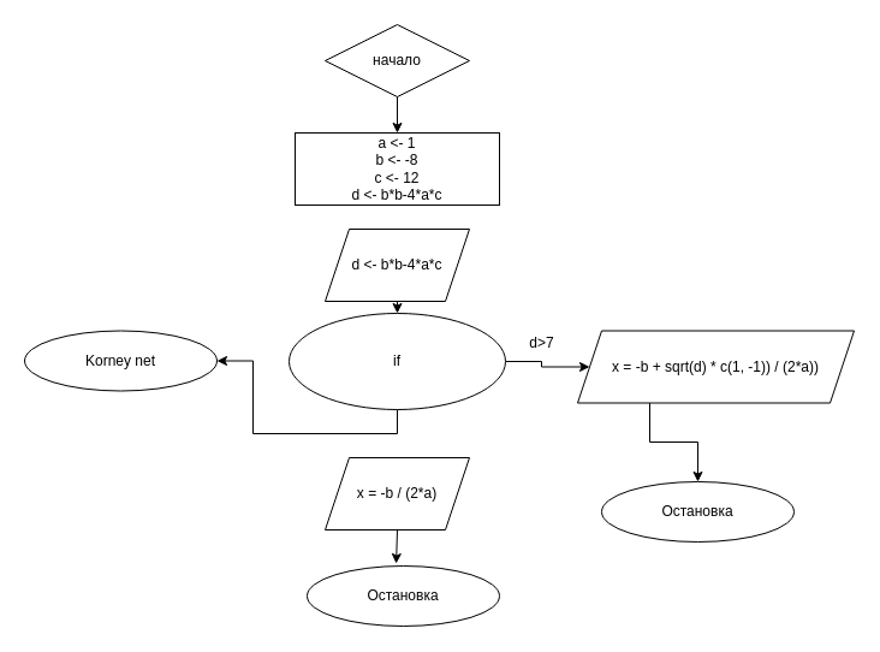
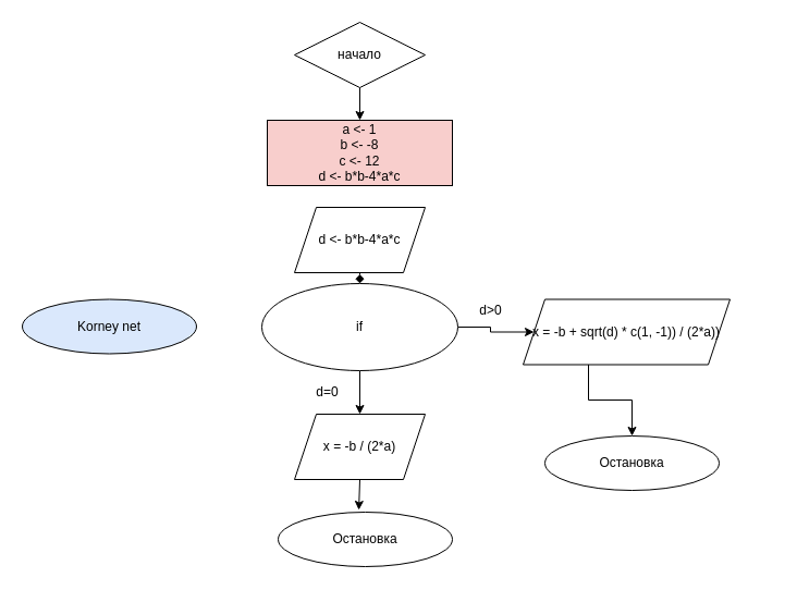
  <mxCell id="0" />
  <mxCell id="1" parent="0" />
  <mxCell id="2" style="edgeStyle=orthogonalEdgeStyle;rounded=0;orthogonalLoop=1;jettySize=auto;html=1;exitX=0.5;exitY=1;exitDx=0;exitDy=0;entryX=0.5;entryY=0;entryDx=0;entryDy=0;" parent="1" source="3" edge="1"><mxGeometry relative="1" as="geometry"><mxPoint x="330" y="110" as="targetPoint" /></mxGeometry></mxCell>
  <mxCell id="3" value="начало" style="rhombus;whiteSpace=wrap;html=1;" parent="1" vertex="1"><mxGeometry x="270" y="20" width="120" height="60" as="geometry" /></mxCell>
  <mxCell id="4" style="edgeStyle=orthogonalEdgeStyle;rounded=0;orthogonalLoop=1;jettySize=auto;html=1;exitX=1;exitY=0.5;exitDx=0;exitDy=0;entryX=0;entryY=0.5;entryDx=0;entryDy=0;" parent="1" source="6" target="10" edge="1"><mxGeometry relative="1" as="geometry" /></mxCell>
- <mxCell id="5" style="edgeStyle=orthogonalEdgeStyle;rounded=0;orthogonalLoop=1;jettySize=auto;html=1;exitX=0.5;exitY=1;exitDx=0;exitDy=0;" parent="1" source="6" target="16" edge="1"><mxGeometry relative="1" as="geometry" /></mxCell>
+ <mxCell id="5" style="edgeStyle=orthogonalEdgeStyle;rounded=0;orthogonalLoop=1;jettySize=auto;html=1;exitX=0.5;exitY=1;exitDx=0;exitDy=0;entryX=0.5;entryY=0;entryDx=0;entryDy=0;" parent="1" source="6" target="15" edge="1"><mxGeometry relative="1" as="geometry" /></mxCell>
  <mxCell id="6" value="if" style="ellipse;whiteSpace=wrap;html=1;" parent="1" vertex="1"><mxGeometry x="240" y="260" width="180" height="80" as="geometry" /></mxCell>
  <mxCell id="7" value="&lt;span style=&quot;color: rgba(0 , 0 , 0 , 0) ; font-family: monospace ; font-size: 0px&quot;&gt;%3CmxGraphModel%3E%3Croot%3E%3CmxCell%20id%3D%220%22%2F%3E%3CmxCell%20id%3D%221%22%20parent%3D%220%22%2F%3E%3CmxCell%20id%3D%222%22%20value%3D%22d%3D0%22%20style%3D%22text%3Bhtml%3D1%3Balign%3Dcenter%3BverticalAlign%3Dmiddle%3Bresizable%3D0%3Bpoints%3D%5B%5D%3Bautosize%3D1%3B%22%20vertex%3D%221%22%20parent%3D%221%22%3E%3CmxGeometry%20x%3D%22370%22%20y%3D%22650%22%20width%3D%2240%22%20height%3D%2220%22%20as%3D%22geometry%22%2F%3E%3C%2FmxCell%3E%3C%2Froot%3E%3C%2FmxGraphModel%3E&lt;/span&gt;" style="text;html=1;align=center;verticalAlign=middle;resizable=0;points=[];autosize=1;" parent="1" vertex="1"><mxGeometry x="440" y="280" width="20" height="20" as="geometry" /></mxCell>
- <mxCell id="8" value="&lt;div&gt;&lt;font face=&quot;helvetica&quot;&gt;a &amp;lt;- 1&lt;/font&gt;&lt;/div&gt;&lt;div&gt;&lt;font face=&quot;helvetica&quot;&gt;b &amp;lt;- -8&lt;/font&gt;&lt;/div&gt;&lt;div&gt;&lt;font face=&quot;helvetica&quot;&gt;c &amp;lt;- 12&lt;/font&gt;&lt;/div&gt;&lt;div&gt;&lt;font face=&quot;helvetica&quot;&gt;d &amp;lt;- b*b-4*a*c&lt;/font&gt;&lt;/div&gt;" style="rounded=0;whiteSpace=wrap;html=1;" parent="1" vertex="1"><mxGeometry x="245" y="110" width="170" height="60" as="geometry" /></mxCell>
+ <mxCell id="8" value="&lt;div&gt;&lt;font face=&quot;helvetica&quot;&gt;a &amp;lt;- 1&lt;/font&gt;&lt;/div&gt;&lt;div&gt;&lt;font face=&quot;helvetica&quot;&gt;b &amp;lt;- -8&lt;/font&gt;&lt;/div&gt;&lt;div&gt;&lt;font face=&quot;helvetica&quot;&gt;c &amp;lt;- 12&lt;/font&gt;&lt;/div&gt;&lt;div&gt;&lt;font face=&quot;helvetica&quot;&gt;d &amp;lt;- b*b-4*a*c&lt;/font&gt;&lt;/div&gt;" style="rounded=0;whiteSpace=wrap;html=1;fillColor=#f8cecc;" parent="1" vertex="1"><mxGeometry x="245" y="110" width="170" height="60" as="geometry" /></mxCell>
  <mxCell id="9" style="edgeStyle=orthogonalEdgeStyle;rounded=0;orthogonalLoop=1;jettySize=auto;html=1;entryX=0.5;entryY=0;entryDx=0;entryDy=0;" parent="1" source="10" target="11" edge="1"><mxGeometry relative="1" as="geometry"><Array as="points"><mxPoint x="540" y="367" /><mxPoint x="580" y="367" /></Array></mxGeometry></mxCell>
- <mxCell id="10" value="x = -b + sqrt(d) * c(1, -1)) / (2*a))" style="shape=parallelogram;perimeter=parallelogramPerimeter;whiteSpace=wrap;html=1;fixedSize=1;" parent="1" vertex="1"><mxGeometry x="480" y="274.5" width="230" height="60" as="geometry" /></mxCell>
+ <mxCell id="10" value="x = -b + sqrt(d) * c(1, -1)) / (2*a))" style="shape=parallelogram;perimeter=parallelogramPerimeter;whiteSpace=wrap;html=1;fixedSize=1;" parent="1" vertex="1"><mxGeometry x="480" y="274.5" width="190" height="60" as="geometry" /></mxCell>
  <mxCell id="11" value="&lt;span&gt;Остановка&lt;/span&gt;" style="ellipse;whiteSpace=wrap;html=1;" parent="1" vertex="1"><mxGeometry x="500" y="400" width="160" height="50" as="geometry" /></mxCell>
- <mxCell id="12" style="edgeStyle=orthogonalEdgeStyle;rounded=0;orthogonalLoop=1;jettySize=auto;html=1;exitX=0.5;exitY=1;exitDx=0;exitDy=0;entryX=0.5;entryY=0;entryDx=0;entryDy=0;" parent="1" source="13" target="6" edge="1"><mxGeometry relative="1" as="geometry" /></mxCell>
+ <mxCell id="12" style="edgeStyle=orthogonalEdgeStyle;rounded=0;orthogonalLoop=1;jettySize=auto;html=1;exitX=0.5;exitY=1;exitDx=0;exitDy=0;entryX=0.5;entryY=0;entryDx=0;entryDy=0;endArrow=diamond;" parent="1" source="13" target="6" edge="1"><mxGeometry relative="1" as="geometry" /></mxCell>
  <mxCell id="13" value="&lt;div&gt;&lt;span&gt;d &amp;lt;- b*b-4*a*c&lt;/span&gt;&lt;br&gt;&lt;/div&gt;" style="shape=parallelogram;perimeter=parallelogramPerimeter;whiteSpace=wrap;html=1;fixedSize=1;" parent="1" vertex="1"><mxGeometry x="270" y="190" width="120" height="60" as="geometry" /></mxCell>
  <mxCell id="14" style="edgeStyle=orthogonalEdgeStyle;rounded=0;orthogonalLoop=1;jettySize=auto;html=1;exitX=0.5;exitY=1;exitDx=0;exitDy=0;entryX=0.463;entryY=-0.04;entryDx=0;entryDy=0;entryPerimeter=0;" parent="1" source="15" target="18" edge="1"><mxGeometry relative="1" as="geometry" /></mxCell>
  <mxCell id="15" value="x =&amp;nbsp;-b / (2*a)" style="shape=parallelogram;perimeter=parallelogramPerimeter;whiteSpace=wrap;html=1;fixedSize=1;" parent="1" vertex="1"><mxGeometry x="270" y="380" width="120" height="60" as="geometry" /></mxCell>
- <mxCell id="16" value="Korney net" style="ellipse;whiteSpace=wrap;html=1;" parent="1" vertex="1"><mxGeometry x="20" y="274.5" width="160" height="50" as="geometry" /></mxCell>
+ <mxCell id="16" value="Korney net" style="ellipse;whiteSpace=wrap;html=1;fillColor=#dae8fc;" parent="1" vertex="1"><mxGeometry x="20" y="274.5" width="160" height="50" as="geometry" /></mxCell>
+ <mxCell id="17" value="d=0" style="text;html=1;align=center;verticalAlign=middle;resizable=0;points=[];autosize=1;" parent="1" vertex="1"><mxGeometry x="280" y="350" width="40" height="20" as="geometry" /></mxCell>
  <mxCell id="18" value="&lt;span&gt;Остановка&lt;/span&gt;" style="ellipse;whiteSpace=wrap;html=1;" parent="1" vertex="1"><mxGeometry x="255" y="470" width="160" height="50" as="geometry" /></mxCell>
- <mxCell id="19" value="d&amp;gt;7" style="text;html=1;align=center;verticalAlign=middle;resizable=0;points=[];autosize=1;" parent="1" vertex="1"><mxGeometry x="430" y="275" width="40" height="20" as="geometry" /></mxCell>
+ <mxCell id="19" value="d&amp;gt;0" style="text;html=1;align=center;verticalAlign=middle;resizable=0;points=[];autosize=1;" parent="1" vertex="1"><mxGeometry x="430" y="275" width="40" height="20" as="geometry" /></mxCell>
